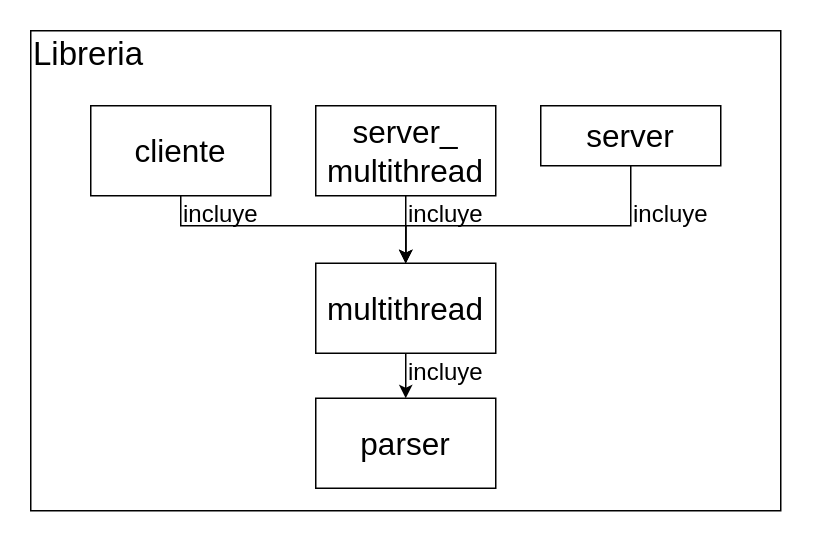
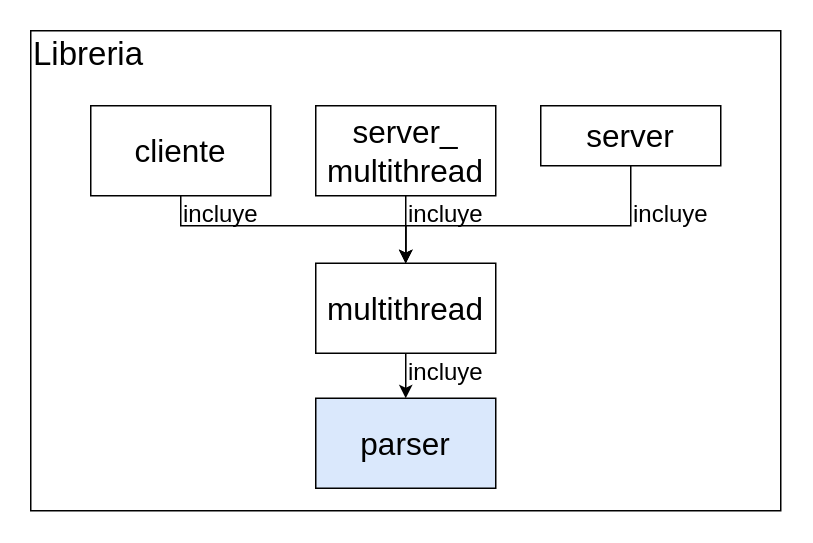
  <mxCell id="0" />
  <mxCell id="1" parent="0" />
  <mxCell id="2" value="" style="rounded=0;whiteSpace=wrap;html=1;fillColor=none;" vertex="1" parent="1"><mxGeometry width="500" height="320" as="geometry" x="20" y="20" /></mxCell>
- <mxCell id="3" value="&lt;font style=&quot;font-size: 21px&quot;&gt;parser&lt;/font&gt;&lt;br&gt;" style="rounded=0;whiteSpace=wrap;html=1;" vertex="1" parent="1"><mxGeometry x="210" y="265" width="120" height="60" as="geometry" /></mxCell>
+ <mxCell id="3" value="&lt;font style=&quot;font-size: 21px&quot;&gt;parser&lt;/font&gt;&lt;br&gt;" style="rounded=0;whiteSpace=wrap;html=1;fillColor=#dae8fc;" vertex="1" parent="1"><mxGeometry x="210" y="265" width="120" height="60" as="geometry" /></mxCell>
  <mxCell id="4" style="edgeStyle=orthogonalEdgeStyle;rounded=0;orthogonalLoop=1;jettySize=auto;html=1;exitX=0.5;exitY=1;exitDx=0;exitDy=0;entryX=0.5;entryY=0;entryDx=0;entryDy=0;" edge="1" parent="1" source="5" target="3"><mxGeometry relative="1" as="geometry" /></mxCell>
  <mxCell id="5" value="&lt;font style=&quot;font-size: 21px&quot;&gt;multithread&lt;/font&gt;&lt;br&gt;" style="rounded=0;whiteSpace=wrap;html=1;" vertex="1" parent="1"><mxGeometry x="210" y="175" width="120" height="60" as="geometry" /></mxCell>
  <mxCell id="6" value="&lt;font style=&quot;font-size: 16px&quot;&gt;incluye&lt;/font&gt;" style="text;html=1;resizable=0;points=[];autosize=1;align=left;verticalAlign=top;spacingTop=-4;" vertex="1" parent="1"><mxGeometry x="270" y="235" width="70" height="20" as="geometry" /></mxCell>
  <mxCell id="7" style="edgeStyle=orthogonalEdgeStyle;rounded=0;orthogonalLoop=1;jettySize=auto;html=1;exitX=0.5;exitY=1;exitDx=0;exitDy=0;entryX=0.5;entryY=0;entryDx=0;entryDy=0;" edge="1" parent="1" source="8" target="5"><mxGeometry relative="1" as="geometry"><Array as="points"><mxPoint x="420" y="150" /><mxPoint x="270" y="150" /></Array></mxGeometry></mxCell>
  <mxCell id="8" value="&lt;font style=&quot;font-size: 21px&quot;&gt;server&lt;/font&gt;&lt;br&gt;" style="rounded=0;whiteSpace=wrap;html=1;" vertex="1" parent="1"><mxGeometry x="360" y="70" width="120" height="40" as="geometry" /></mxCell>
  <mxCell id="9" style="edgeStyle=orthogonalEdgeStyle;rounded=0;orthogonalLoop=1;jettySize=auto;html=1;exitX=0.5;exitY=1;exitDx=0;exitDy=0;entryX=0.5;entryY=0;entryDx=0;entryDy=0;" edge="1" parent="1" source="10" target="5"><mxGeometry relative="1" as="geometry" /></mxCell>
  <mxCell id="10" value="&lt;font style=&quot;font-size: 21px&quot;&gt;server_&lt;br&gt;multithread&lt;/font&gt;&lt;br&gt;" style="rounded=0;whiteSpace=wrap;html=1;" vertex="1" parent="1"><mxGeometry x="210" y="70" width="120" height="60" as="geometry" /></mxCell>
  <mxCell id="11" style="edgeStyle=orthogonalEdgeStyle;rounded=0;orthogonalLoop=1;jettySize=auto;html=1;exitX=0.5;exitY=1;exitDx=0;exitDy=0;entryX=0.5;entryY=0;entryDx=0;entryDy=0;" edge="1" parent="1" source="12" target="5"><mxGeometry relative="1" as="geometry"><Array as="points"><mxPoint x="120" y="150" /><mxPoint x="270" y="150" /></Array></mxGeometry></mxCell>
  <mxCell id="12" value="&lt;font style=&quot;font-size: 21px&quot;&gt;cliente&lt;/font&gt;&lt;br&gt;" style="rounded=0;whiteSpace=wrap;html=1;" vertex="1" parent="1"><mxGeometry x="60" y="70" width="120" height="60" as="geometry" /></mxCell>
  <mxCell id="13" value="&lt;font style=&quot;font-size: 16px&quot;&gt;incluye&lt;/font&gt;" style="text;html=1;resizable=0;points=[];autosize=1;align=left;verticalAlign=top;spacingTop=-4;" vertex="1" parent="1"><mxGeometry x="420" y="130" width="70" height="20" as="geometry" /></mxCell>
  <mxCell id="14" value="&lt;font style=&quot;font-size: 16px&quot;&gt;incluye&lt;/font&gt;" style="text;html=1;resizable=0;points=[];autosize=1;align=left;verticalAlign=top;spacingTop=-4;" vertex="1" parent="1"><mxGeometry x="270" y="130" width="70" height="20" as="geometry" /></mxCell>
  <mxCell id="15" value="&lt;font style=&quot;font-size: 16px&quot;&gt;incluye&lt;/font&gt;" style="text;html=1;resizable=0;points=[];autosize=1;align=left;verticalAlign=top;spacingTop=-4;" vertex="1" parent="1"><mxGeometry x="120" y="130" width="70" height="20" as="geometry" /></mxCell>
  <mxCell id="16" value="&lt;font style=&quot;font-size: 22px&quot;&gt;Libreria&lt;/font&gt;" style="text;html=1;resizable=0;points=[];autosize=1;align=left;verticalAlign=top;spacingTop=-4;" vertex="1" parent="1"><mxGeometry width="90" height="20" as="geometry" x="20" y="20" /></mxCell>
